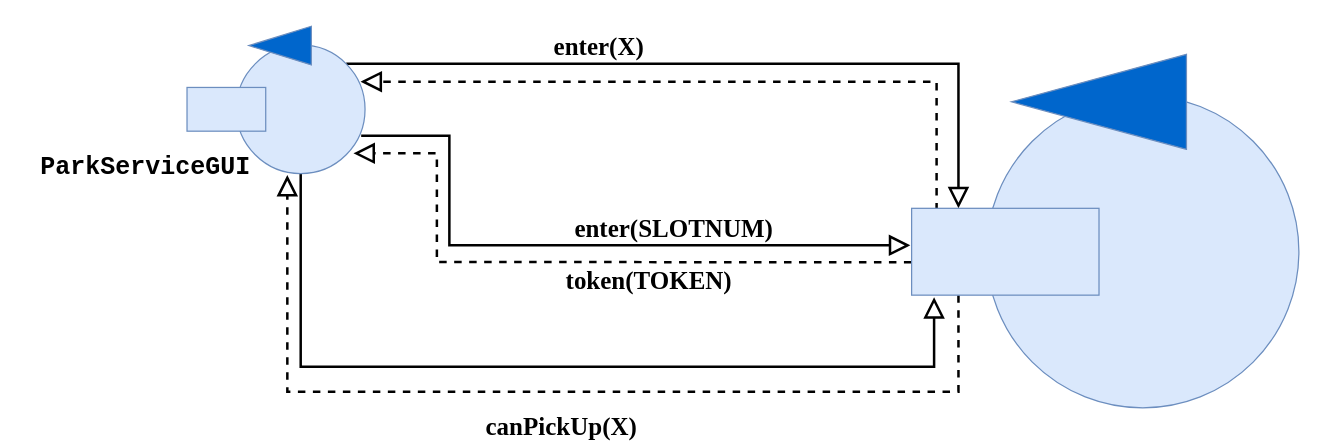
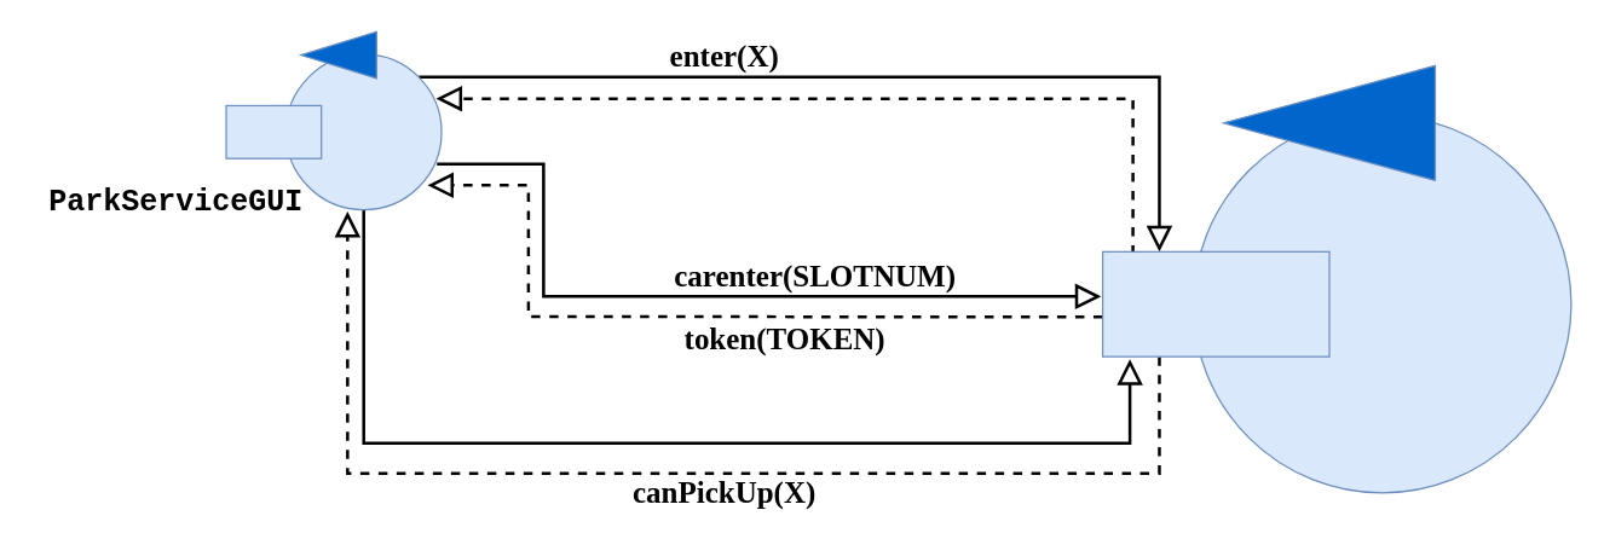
  <mxCell id="0" />
  <mxCell id="1" parent="0" />
  <mxCell id="2" value="" style="ellipse;whiteSpace=wrap;html=1;aspect=fixed;fillColor=#dae8fc;fontStyle=1;fontFamily=Courier New;fontSize=20;strokeColor=#6c8ebf;" parent="1" vertex="1"><mxGeometry x="789" y="76" width="250" height="250" as="geometry" /></mxCell>
  <mxCell id="3" value="" style="triangle;whiteSpace=wrap;html=1;rotation=-180;strokeColor=#6C8EBF;fillColor=#0066CC;" parent="1" vertex="1"><mxGeometry x="809" y="43" width="140" height="76" as="geometry" /></mxCell>
  <mxCell id="4" style="edgeStyle=orthogonalEdgeStyle;rounded=0;orthogonalLoop=1;jettySize=auto;html=1;exitX=1;exitY=0;exitDx=0;exitDy=0;endArrow=block;endFill=0;endSize=12;entryX=0.25;entryY=0;entryDx=0;entryDy=0;strokeWidth=2;" edge="1" parent="1" source="7" target="14"><mxGeometry relative="1" as="geometry"><mxPoint x="769" y="173" as="targetPoint" /></mxGeometry></mxCell>
  <mxCell id="5" style="edgeStyle=orthogonalEdgeStyle;rounded=0;orthogonalLoop=1;jettySize=auto;html=1;exitX=0.97;exitY=0.706;exitDx=0;exitDy=0;entryX=-0.007;entryY=0.426;entryDx=0;entryDy=0;fontFamily=Verdana;fontSize=20;endArrow=block;endFill=0;endSize=12;strokeWidth=2;entryPerimeter=0;exitPerimeter=0;" edge="1" parent="1" source="7" target="14"><mxGeometry relative="1" as="geometry"><Array as="points"><mxPoint x="359" y="108" /><mxPoint x="359" y="196" /></Array></mxGeometry></mxCell>
  <mxCell id="6" style="edgeStyle=orthogonalEdgeStyle;rounded=0;orthogonalLoop=1;jettySize=auto;html=1;entryX=0.12;entryY=1.024;entryDx=0;entryDy=0;fontFamily=Verdana;fontSize=20;endArrow=block;endFill=0;endSize=12;strokeWidth=2;entryPerimeter=0;" edge="1" parent="1" source="7" target="14"><mxGeometry relative="1" as="geometry"><Array as="points"><mxPoint x="240" y="293" /><mxPoint x="747" y="293" /></Array></mxGeometry></mxCell>
  <mxCell id="7" value="" style="ellipse;whiteSpace=wrap;html=1;aspect=fixed;fillColor=#dae8fc;fontStyle=1;fontFamily=Courier New;fontSize=20;strokeColor=#6c8ebf;" parent="1" vertex="1"><mxGeometry x="188.5" y="35.5" width="103" height="103" as="geometry" /></mxCell>
  <mxCell id="8" value="" style="triangle;whiteSpace=wrap;html=1;rotation=-180;strokeColor=#6C8EBF;fillColor=#0066CC;" parent="1" vertex="1"><mxGeometry x="198.5" y="20.5" width="50" height="31" as="geometry" /></mxCell>
  <mxCell id="9" value="ParkServiceGUI" style="text;html=1;strokeColor=none;fillColor=none;align=center;verticalAlign=middle;whiteSpace=wrap;rounded=0;fontFamily=Courier New;fontStyle=1;fontSize=20;" parent="1" vertex="1"><mxGeometry x="20" y="123" width="192" height="20" as="geometry" /></mxCell>
  <mxCell id="10" value="" style="rounded=0;whiteSpace=wrap;html=1;shadow=0;fontFamily=Courier New;fontSize=20;strokeColor=#6c8ebf;fillColor=#dae8fc;" parent="1" vertex="1"><mxGeometry x="149" y="69.5" width="63" height="35" as="geometry" /></mxCell>
  <mxCell id="11" style="edgeStyle=orthogonalEdgeStyle;rounded=0;orthogonalLoop=1;jettySize=auto;html=1;entryX=0.965;entryY=0.285;entryDx=0;entryDy=0;entryPerimeter=0;endArrow=block;endFill=0;endSize=12;dashed=1;strokeWidth=2;" edge="1" parent="1" target="7"><mxGeometry relative="1" as="geometry"><mxPoint x="749" y="166" as="sourcePoint" /><Array as="points"><mxPoint x="748" y="166" /><mxPoint x="749" y="166" /><mxPoint x="749" y="65" /></Array></mxGeometry></mxCell>
  <mxCell id="12" style="edgeStyle=orthogonalEdgeStyle;rounded=0;orthogonalLoop=1;jettySize=auto;html=1;entryX=0.91;entryY=0.842;entryDx=0;entryDy=0;entryPerimeter=0;fontFamily=Verdana;fontSize=20;endArrow=block;endFill=0;endSize=12;strokeWidth=2;dashed=1;exitX=-0.001;exitY=0.62;exitDx=0;exitDy=0;exitPerimeter=0;" edge="1" parent="1" source="14" target="7"><mxGeometry relative="1" as="geometry"><mxPoint x="728" y="209" as="sourcePoint" /><Array as="points"><mxPoint x="349" y="209" /><mxPoint x="349" y="122" /></Array></mxGeometry></mxCell>
  <mxCell id="13" style="edgeStyle=orthogonalEdgeStyle;rounded=0;orthogonalLoop=1;jettySize=auto;html=1;exitX=0.25;exitY=1;exitDx=0;exitDy=0;entryX=0.396;entryY=1.011;entryDx=0;entryDy=0;entryPerimeter=0;fontFamily=Verdana;fontSize=20;endArrow=block;endFill=0;endSize=12;strokeWidth=2;dashed=1;" edge="1" parent="1" source="14" target="7"><mxGeometry relative="1" as="geometry"><Array as="points"><mxPoint x="767" y="313" /><mxPoint x="229" y="313" /></Array></mxGeometry></mxCell>
  <mxCell id="14" value="" style="rounded=0;whiteSpace=wrap;html=1;shadow=0;fontFamily=Courier New;fontSize=20;strokeColor=#6c8ebf;fillColor=#dae8fc;" parent="1" vertex="1"><mxGeometry x="729" y="166.25" width="150" height="69.5" as="geometry" /></mxCell>
  <mxCell id="15" value="enter(X)" style="text;html=1;strokeColor=none;fillColor=none;align=center;verticalAlign=middle;whiteSpace=wrap;rounded=0;fontFamily=Verdana;fontSize=20;fontStyle=1" vertex="1" parent="1"><mxGeometry x="349" y="26" width="260" height="20" as="geometry" /></mxCell>
- <mxCell id="16" value="enter(SLOTNUM)" style="text;html=1;strokeColor=none;fillColor=none;align=center;verticalAlign=middle;whiteSpace=wrap;rounded=0;fontFamily=Verdana;fontSize=20;fontStyle=1" vertex="1" parent="1"><mxGeometry x="409" y="172" width="260" height="20" as="geometry" /></mxCell>
+ <mxCell id="16" value="carenter(SLOTNUM)" style="text;html=1;strokeColor=none;fillColor=none;align=center;verticalAlign=middle;whiteSpace=wrap;rounded=0;fontFamily=Verdana;fontSize=20;fontStyle=1" vertex="1" parent="1"><mxGeometry x="409" y="172" width="260" height="20" as="geometry" /></mxCell>
  <mxCell id="17" value="token(TOKEN)" style="text;html=1;strokeColor=none;fillColor=none;align=center;verticalAlign=middle;whiteSpace=wrap;rounded=0;fontFamily=Verdana;fontSize=20;fontStyle=1" vertex="1" parent="1"><mxGeometry x="389" y="213" width="260" height="20" as="geometry" /></mxCell>
- <mxCell id="18" value="canPickUp(X)" style="text;html=1;strokeColor=none;fillColor=none;align=center;verticalAlign=middle;whiteSpace=wrap;rounded=0;fontFamily=Verdana;fontSize=20;fontStyle=1" vertex="1" parent="1"><mxGeometry x="319" y="329.5" width="260" height="20" as="geometry" /></mxCell>
+ <mxCell id="18" value="canPickUp(X)" style="text;html=1;strokeColor=none;fillColor=none;align=center;verticalAlign=middle;whiteSpace=wrap;rounded=0;fontFamily=Verdana;fontSize=20;fontStyle=1" vertex="1" parent="1"><mxGeometry x="349" y="314.5" width="260" height="20" as="geometry" /></mxCell>
